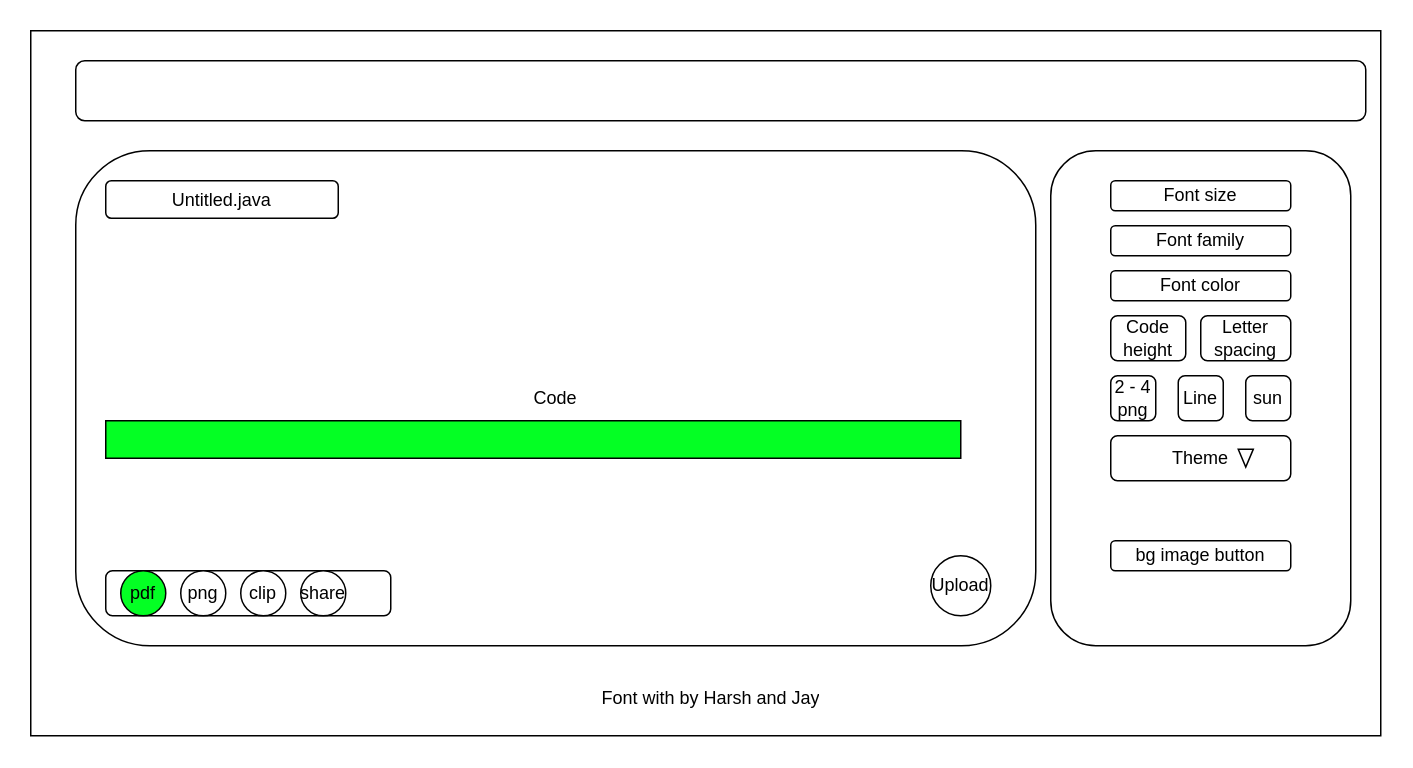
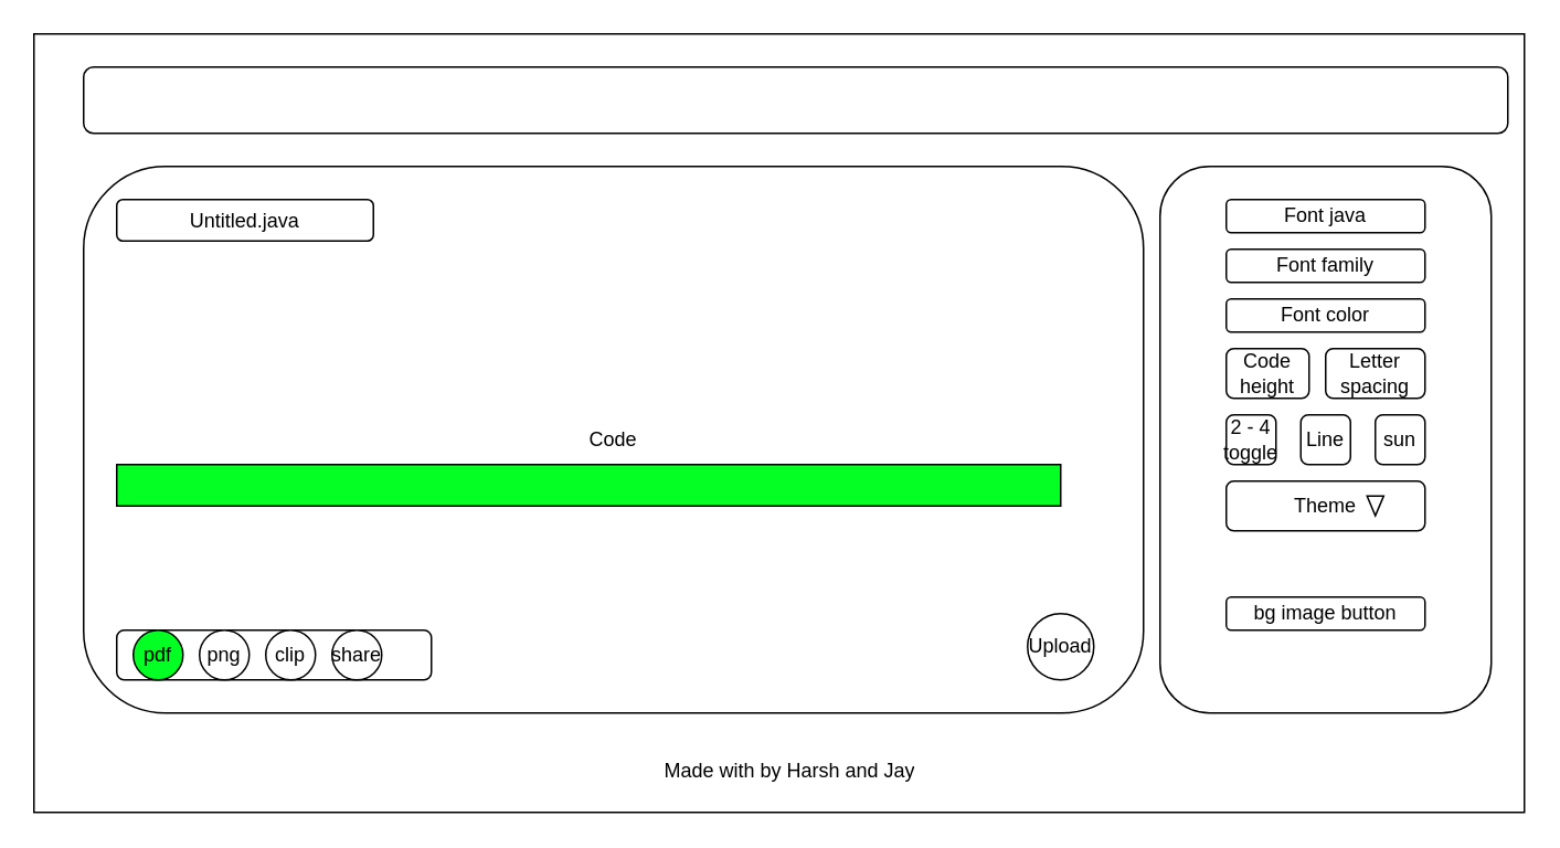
  <mxCell id="0" />
  <mxCell id="1" parent="0" />
  <mxCell id="2" value="" style="rounded=0;whiteSpace=wrap;html=1;" vertex="1" parent="1"><mxGeometry x="20" y="20" width="900" height="470" as="geometry" /></mxCell>
  <mxCell id="3" value="" style="rounded=1;whiteSpace=wrap;html=1;" vertex="1" parent="1"><mxGeometry x="50" y="40" width="860" height="40" as="geometry" /></mxCell>
  <mxCell id="4" value="Code" style="rounded=1;whiteSpace=wrap;html=1;" vertex="1" parent="1"><mxGeometry x="50" y="100" width="640" height="330" as="geometry" /></mxCell>
  <mxCell id="5" value="Upload" style="ellipse;whiteSpace=wrap;html=1;aspect=fixed;" vertex="1" parent="1"><mxGeometry x="620" y="370" width="40" height="40" as="geometry" /></mxCell>
  <mxCell id="6" value="Untitled.java" style="rounded=1;whiteSpace=wrap;html=1;" vertex="1" parent="1"><mxGeometry x="70" y="120" width="155" height="25" as="geometry" /></mxCell>
  <mxCell id="7" value="" style="rounded=1;whiteSpace=wrap;html=1;" vertex="1" parent="1"><mxGeometry x="70" y="380" width="190" height="30" as="geometry" /></mxCell>
  <mxCell id="8" value="pdf" style="ellipse;whiteSpace=wrap;html=1;aspect=fixed;fillColor=#04ff24;" vertex="1" parent="1"><mxGeometry x="80" y="380" width="30" height="30" as="geometry" /></mxCell>
  <mxCell id="9" value="png" style="ellipse;whiteSpace=wrap;html=1;aspect=fixed;" vertex="1" parent="1"><mxGeometry x="120" y="380" width="30" height="30" as="geometry" /></mxCell>
  <mxCell id="10" value="clip" style="ellipse;whiteSpace=wrap;html=1;aspect=fixed;" vertex="1" parent="1"><mxGeometry x="160" y="380" width="30" height="30" as="geometry" /></mxCell>
  <mxCell id="11" value="share" style="ellipse;whiteSpace=wrap;html=1;aspect=fixed;" vertex="1" parent="1"><mxGeometry x="200" y="380" width="30" height="30" as="geometry" /></mxCell>
  <mxCell id="12" value="" style="rounded=1;whiteSpace=wrap;html=1;" vertex="1" parent="1"><mxGeometry x="700" y="100" width="200" height="330" as="geometry" /></mxCell>
- <mxCell id="13" value="Font size" style="rounded=1;whiteSpace=wrap;html=1;" vertex="1" parent="1"><mxGeometry x="740" y="120" width="120" height="20" as="geometry" /></mxCell>
+ <mxCell id="13" value="Font java" style="rounded=1;whiteSpace=wrap;html=1;" vertex="1" parent="1"><mxGeometry x="740" y="120" width="120" height="20" as="geometry" /></mxCell>
  <mxCell id="14" value="Code height" style="rounded=1;whiteSpace=wrap;html=1;" vertex="1" parent="1"><mxGeometry x="740" y="210" width="50" height="30" as="geometry" /></mxCell>
  <mxCell id="15" value="Letter spacing" style="rounded=1;whiteSpace=wrap;html=1;" vertex="1" parent="1"><mxGeometry x="800" y="210" width="60" height="30" as="geometry" /></mxCell>
- <mxCell id="16" value="2 - 4 png" style="rounded=1;whiteSpace=wrap;html=1;" vertex="1" parent="1"><mxGeometry x="740" y="250" width="30" height="30" as="geometry" /></mxCell>
+ <mxCell id="16" value="2 - 4 toggle" style="rounded=1;whiteSpace=wrap;html=1;" vertex="1" parent="1"><mxGeometry x="740" y="250" width="30" height="30" as="geometry" /></mxCell>
  <mxCell id="17" value="Font family" style="rounded=1;whiteSpace=wrap;html=1;" vertex="1" parent="1"><mxGeometry x="740" y="150" width="120" height="20" as="geometry" /></mxCell>
  <mxCell id="18" value="Line" style="rounded=1;whiteSpace=wrap;html=1;" vertex="1" parent="1"><mxGeometry x="785" y="250" width="30" height="30" as="geometry" /></mxCell>
  <mxCell id="19" value="Theme" style="rounded=1;whiteSpace=wrap;html=1;" vertex="1" parent="1"><mxGeometry x="740" y="290" width="120" height="30" as="geometry" /></mxCell>
  <mxCell id="20" value="bg image button" style="rounded=1;whiteSpace=wrap;html=1;" vertex="1" parent="1"><mxGeometry x="740" y="360" width="120" height="20" as="geometry" /></mxCell>
  <mxCell id="21" value="Font color" style="rounded=1;whiteSpace=wrap;html=1;" vertex="1" parent="1"><mxGeometry x="740" y="180" width="120" height="20" as="geometry" /></mxCell>
  <mxCell id="22" value="sun" style="rounded=1;whiteSpace=wrap;html=1;" vertex="1" parent="1"><mxGeometry x="830" y="250" width="30" height="30" as="geometry" /></mxCell>
  <mxCell id="23" value="" style="triangle;whiteSpace=wrap;html=1;direction=south;" vertex="1" parent="1"><mxGeometry x="825" y="299.06" width="10" height="11.88" as="geometry" /></mxCell>
- <mxCell id="24" value="Font with by Harsh and Jay" style="text;strokeColor=none;fillColor=none;align=left;verticalAlign=middle;spacingLeft=4;spacingRight=4;overflow=hidden;points=[[0,0.5],[1,0.5]];portConstraint=eastwest;rotatable=0;whiteSpace=wrap;html=1;" vertex="1" parent="1"><mxGeometry x="395" y="450" width="170" height="30" as="geometry" /></mxCell>
+ <mxCell id="24" value="Made with by Harsh and Jay" style="text;strokeColor=none;fillColor=none;align=left;verticalAlign=middle;spacingLeft=4;spacingRight=4;overflow=hidden;points=[[0,0.5],[1,0.5]];portConstraint=eastwest;rotatable=0;whiteSpace=wrap;html=1;" vertex="1" parent="1"><mxGeometry x="395" y="450" width="170" height="30" as="geometry" /></mxCell>
  <mxCell id="25" value="" style="whiteSpace=wrap;html=1;fillColor=#04FF24;" vertex="1" parent="1"><mxGeometry x="70" y="280" width="570" height="25" as="geometry" /></mxCell>
